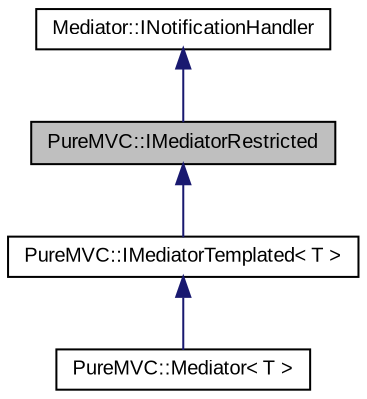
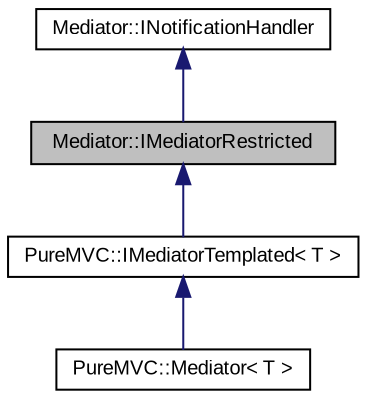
  digraph {
    fontname="Liberation Sans"
    node [color=black fillcolor=white fontname="Liberation Sans" fontsize=10 shape=record style=filled]
    edge [color=midnightblue dir=back fontname="Liberation Sans" fontsize=10 labelfontname=FreeSans labelfontsize=10 style=solid]
-   n1 [fillcolor=grey75 fontcolor=black height=0.2 label="PureMVC::IMediatorRestricted" width=0.4]
+   n1 [fillcolor=grey75 fontcolor=black height=0.2 label="Mediator::IMediatorRestricted" width=0.4]
    n2 [height=0.2 label="PureMVC::IMediatorTemplated\< T \>" width=0.4]
    n3 [height=0.2 label="PureMVC::Mediator\< T \>" width=0.4]
    n4 [height=0.2 label="Mediator::INotificationHandler" width=0.4]
    n1 -> n2
    n2 -> n3
    n4 -> n1
  }
